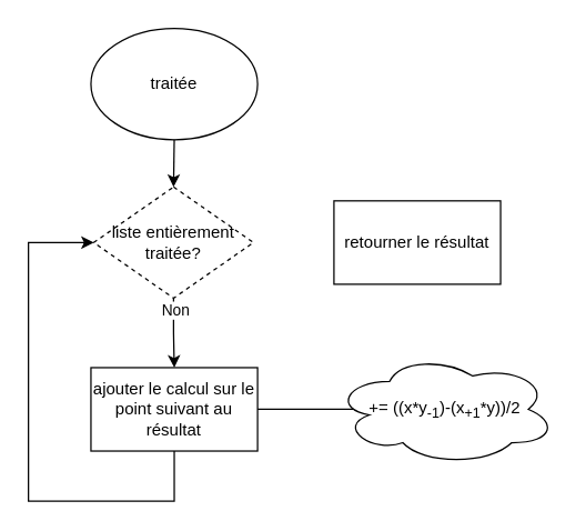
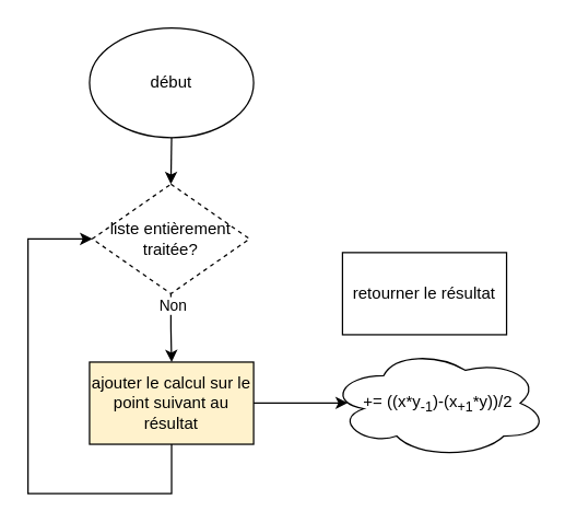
  <mxCell id="0" />
  <mxCell id="1" parent="0" />
- <mxCell id="2" value="traitée" style="ellipse;whiteSpace=wrap;html=1;" vertex="1" parent="1"><mxGeometry x="65" y="20" width="120" height="80" as="geometry" /></mxCell>
+ <mxCell id="2" value="début" style="ellipse;whiteSpace=wrap;html=1;" vertex="1" parent="1"><mxGeometry x="65" y="20" width="120" height="80" as="geometry" /></mxCell>
  <mxCell id="3" style="edgeStyle=orthogonalEdgeStyle;rounded=0;orthogonalLoop=1;jettySize=auto;html=1;exitX=0.5;exitY=1;exitDx=0;exitDy=0;entryX=0.5;entryY=0;entryDx=0;entryDy=0;" edge="1" parent="1" target="6"><mxGeometry relative="1" as="geometry"><mxPoint x="125" y="100" as="sourcePoint" /><mxPoint x="125" y="130" as="targetPoint" /></mxGeometry></mxCell>
  <mxCell id="4" style="edgeStyle=orthogonalEdgeStyle;rounded=0;orthogonalLoop=1;jettySize=auto;html=1;" edge="1" parent="1" source="6" target="7"><mxGeometry relative="1" as="geometry" /></mxCell>
  <mxCell id="5" value="Non" style="edgeLabel;html=1;align=center;verticalAlign=middle;resizable=0;points=[];" vertex="1" connectable="0" parent="4"><mxGeometry x="-0.689" y="1" relative="1" as="geometry"><mxPoint as="offset" /></mxGeometry></mxCell>
  <mxCell id="6" value="liste entièrement traitée?" style="rhombus;whiteSpace=wrap;html=1;dashed=1;" vertex="1" parent="1"><mxGeometry x="67" y="134" width="115" height="80" as="geometry" /></mxCell>
- <mxCell id="7" value="ajouter le calcul sur le point suivant au résultat" style="rounded=0;whiteSpace=wrap;html=1;" vertex="1" parent="1"><mxGeometry x="65" y="264" width="120" height="60" as="geometry" /></mxCell>
+ <mxCell id="7" value="ajouter le calcul sur le point suivant au résultat" style="rounded=0;whiteSpace=wrap;html=1;fillColor=#fff2cc;" vertex="1" parent="1"><mxGeometry x="65" y="264" width="120" height="60" as="geometry" /></mxCell>
  <mxCell id="8" value="+= ((x*y&lt;sub&gt;-1&lt;/sub&gt;)-(x&lt;sub&gt;+1&lt;/sub&gt;*y))/2" style="ellipse;shape=cloud;whiteSpace=wrap;html=1;" vertex="1" parent="1"><mxGeometry x="240" y="254" width="160" height="80" as="geometry" /></mxCell>
- <mxCell id="9" style="edgeStyle=orthogonalEdgeStyle;rounded=0;orthogonalLoop=1;jettySize=auto;html=1;exitX=1;exitY=0.5;exitDx=0;exitDy=0;entryX=0.087;entryY=0.498;entryDx=0;entryDy=0;entryPerimeter=0;endArrow=none;" edge="1" parent="1" source="7" target="8"><mxGeometry relative="1" as="geometry" /></mxCell>
+ <mxCell id="9" style="edgeStyle=orthogonalEdgeStyle;rounded=0;orthogonalLoop=1;jettySize=auto;html=1;exitX=1;exitY=0.5;exitDx=0;exitDy=0;entryX=0.087;entryY=0.498;entryDx=0;entryDy=0;entryPerimeter=0;" edge="1" parent="1" source="7" target="8"><mxGeometry relative="1" as="geometry" /></mxCell>
  <mxCell id="10" value="" style="endArrow=classic;html=1;rounded=0;entryX=0;entryY=0.5;entryDx=0;entryDy=0;exitX=0.5;exitY=1;exitDx=0;exitDy=0;" edge="1" parent="1" source="7" target="6"><mxGeometry width="50" height="50" relative="1" as="geometry"><mxPoint x="130" y="250" as="sourcePoint" /><mxPoint x="180" y="200" as="targetPoint" /><Array as="points"><mxPoint x="125" y="360" /><mxPoint x="20" y="360" /><mxPoint x="20" y="174" /></Array></mxGeometry></mxCell>
- <mxCell id="11" value="retourner le résultat" style="rounded=0;whiteSpace=wrap;html=1;" vertex="1" parent="1"><mxGeometry x="240" y="144" width="120" height="60" as="geometry" /></mxCell>
+ <mxCell id="11" value="retourner le résultat" style="rounded=0;whiteSpace=wrap;html=1;" vertex="1" parent="1"><mxGeometry x="250" y="184" width="120" height="60" as="geometry" /></mxCell>
